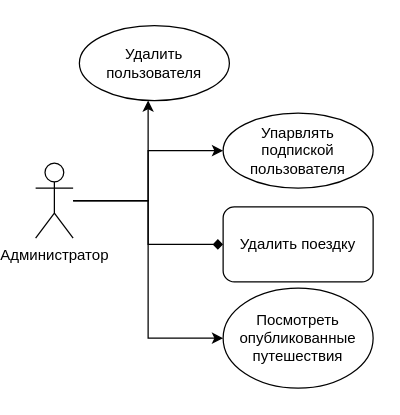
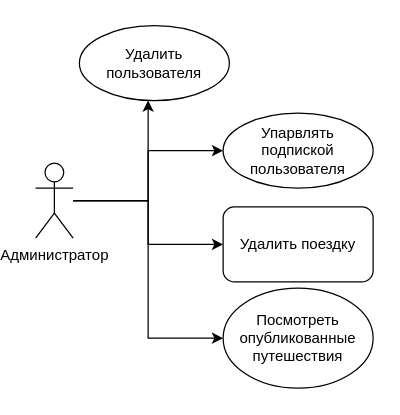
  <mxCell id="0" />
  <mxCell id="1" parent="0" />
  <mxCell id="2" style="rounded=0;orthogonalLoop=1;jettySize=auto;html=1;edgeStyle=orthogonalEdgeStyle;" parent="1" source="4" target="7" edge="1"><mxGeometry relative="1" as="geometry"><Array as="points"><mxPoint x="110" y="160" /><mxPoint x="110" y="50" /></Array></mxGeometry></mxCell>
  <mxCell id="3" style="edgeStyle=orthogonalEdgeStyle;rounded=0;orthogonalLoop=1;jettySize=auto;html=1;" edge="1" parent="1" source="4" target="10"><mxGeometry relative="1" as="geometry" /></mxCell>
  <mxCell id="4" value="Администратор" style="shape=umlActor;verticalLabelPosition=bottom;verticalAlign=top;html=1;outlineConnect=0;" parent="1" vertex="1"><mxGeometry x="20" y="130" width="30" height="60" as="geometry" /></mxCell>
  <mxCell id="5" value="Посмотреть опубликованные путешествия" style="ellipse;whiteSpace=wrap;html=1;" parent="1" vertex="1"><mxGeometry x="170" y="230" width="120" height="80" as="geometry" /></mxCell>
  <mxCell id="6" value="Удалить поездку" style="whiteSpace=wrap;html=1;rounded=1;" parent="1" vertex="1"><mxGeometry x="170" y="165" width="120" height="60" as="geometry" /></mxCell>
  <mxCell id="7" value="Удалить пользователя" style="ellipse;whiteSpace=wrap;html=1;" parent="1" vertex="1"><mxGeometry x="55" y="20" width="120" height="60" as="geometry" /></mxCell>
- <mxCell id="8" style="rounded=0;orthogonalLoop=1;jettySize=auto;html=1;edgeStyle=orthogonalEdgeStyle;endArrow=diamond;" parent="1" source="4" target="6" edge="1"><mxGeometry relative="1" as="geometry"><mxPoint x="60" y="160" as="sourcePoint" /><mxPoint x="200" y="71" as="targetPoint" /><Array as="points"><mxPoint x="110" y="160" /><mxPoint x="110" y="195" /></Array></mxGeometry></mxCell>
+ <mxCell id="8" style="rounded=0;orthogonalLoop=1;jettySize=auto;html=1;edgeStyle=orthogonalEdgeStyle;" parent="1" source="4" target="6" edge="1"><mxGeometry relative="1" as="geometry"><mxPoint x="60" y="160" as="sourcePoint" /><mxPoint x="200" y="71" as="targetPoint" /><Array as="points"><mxPoint x="110" y="160" /><mxPoint x="110" y="195" /></Array></mxGeometry></mxCell>
  <mxCell id="9" style="rounded=0;orthogonalLoop=1;jettySize=auto;html=1;edgeStyle=orthogonalEdgeStyle;" parent="1" source="4" target="5" edge="1"><mxGeometry relative="1" as="geometry"><mxPoint x="60" y="172" as="sourcePoint" /><mxPoint x="182" y="191" as="targetPoint" /><Array as="points"><mxPoint x="110" y="160" /></Array></mxGeometry></mxCell>
  <mxCell id="10" value="Упарвлять подпиской пользователя" style="ellipse;whiteSpace=wrap;html=1;" vertex="1" parent="1"><mxGeometry x="170" y="90" width="120" height="60" as="geometry" /></mxCell>
